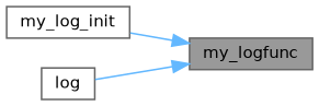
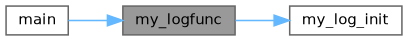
  digraph {
    rankdir=RL
    node [color=grey40 fillcolor=white fontname=Helvetica fontsize=10 shape=box style=filled]
    edge [color=steelblue1 dir=back fontname=Helvetica fontsize=10 labelfontname=Helvetica labelfontsize=10 style=solid]
    n1 [color=gray40 fillcolor=grey60 fontcolor=black height=0.2 label=my_logfunc width=0.4]
    n2 [height=0.2 label=my_log_init width=0.4]
-   n3 [height=0.2 label=log width=0.4]
-   n1 -> n2
+   n3 [height=0.2 label=main width=0.4]
+   n2 -> n1
    n1 -> n3
  }
